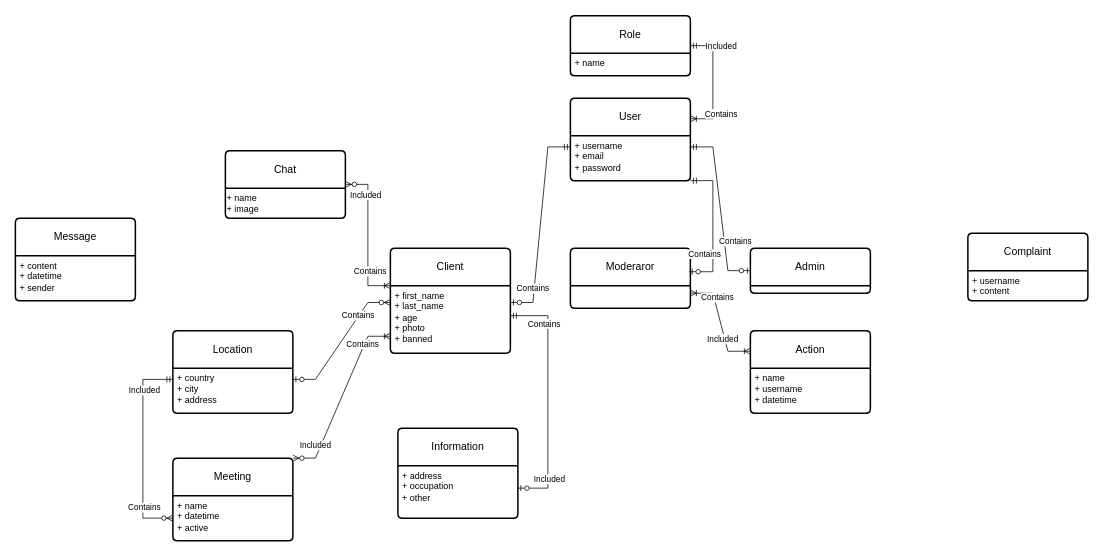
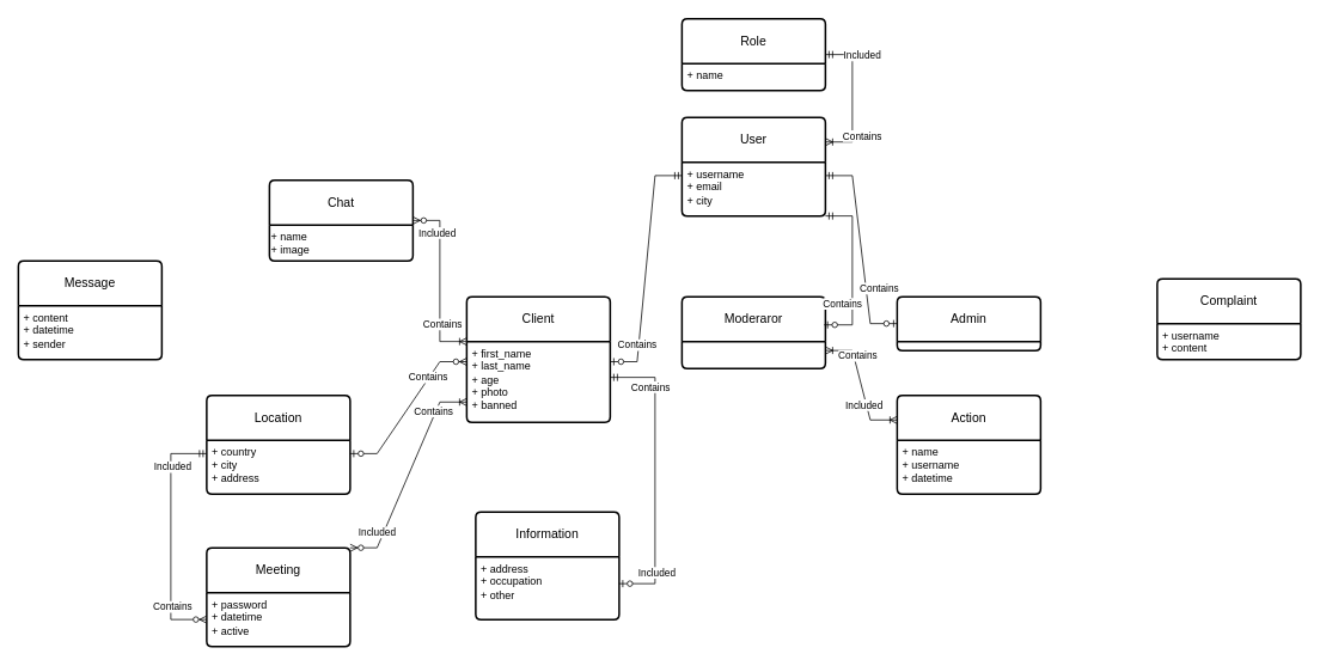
  <mxCell id="0" />
  <mxCell id="1" parent="0" />
  <mxCell id="2" value="Message" style="swimlane;childLayout=stackLayout;horizontal=1;startSize=50;horizontalStack=0;rounded=1;fontSize=14;fontStyle=0;strokeWidth=2;resizeParent=0;resizeLast=1;shadow=0;dashed=0;align=center;arcSize=4;whiteSpace=wrap;html=1;" parent="1" vertex="1"><mxGeometry x="20" y="290" width="160" height="110" as="geometry"><mxRectangle x="265" y="140" width="100" height="50" as="alternateBounds" /></mxGeometry></mxCell>
  <mxCell id="3" value="+ content&lt;br&gt;+ datetime&lt;br&gt;+ sender" style="align=left;strokeColor=none;fillColor=none;spacingLeft=4;fontSize=12;verticalAlign=top;resizable=0;rotatable=0;part=1;html=1;" parent="2" vertex="1"><mxGeometry y="50" width="160" height="60" as="geometry" /></mxCell>
  <mxCell id="4" value="Chat" style="swimlane;childLayout=stackLayout;horizontal=1;startSize=50;horizontalStack=0;rounded=1;fontSize=14;fontStyle=0;strokeWidth=2;resizeParent=0;resizeLast=1;shadow=0;dashed=0;align=center;arcSize=4;whiteSpace=wrap;html=1;" parent="1" vertex="1"><mxGeometry x="300" y="200" width="160" height="90" as="geometry" /></mxCell>
  <mxCell id="5" value="+ name&lt;br&gt;&lt;div style=&quot;&quot;&gt;&lt;span style=&quot;background-color: initial;&quot;&gt;+ image&lt;/span&gt;&lt;/div&gt;" style="text;html=1;align=left;verticalAlign=middle;resizable=0;points=[];autosize=1;strokeColor=none;fillColor=none;" parent="4" vertex="1"><mxGeometry y="50" width="160" height="40" as="geometry" /></mxCell>
  <mxCell id="6" value="Meeting" style="swimlane;childLayout=stackLayout;horizontal=1;startSize=50;horizontalStack=0;rounded=1;fontSize=14;fontStyle=0;strokeWidth=2;resizeParent=0;resizeLast=1;shadow=0;dashed=0;align=center;arcSize=4;whiteSpace=wrap;html=1;" parent="1" vertex="1"><mxGeometry x="230" y="610" width="160" height="110" as="geometry" /></mxCell>
- <mxCell id="7" value="+ name&lt;br&gt;+ datetime&lt;br&gt;+ active" style="align=left;strokeColor=none;fillColor=none;spacingLeft=4;fontSize=12;verticalAlign=top;resizable=0;rotatable=0;part=1;html=1;" parent="6" vertex="1"><mxGeometry y="50" width="160" height="60" as="geometry" /></mxCell>
+ <mxCell id="7" value="+ password&lt;br&gt;+ datetime&lt;br&gt;+ active" style="align=left;strokeColor=none;fillColor=none;spacingLeft=4;fontSize=12;verticalAlign=top;resizable=0;rotatable=0;part=1;html=1;" parent="6" vertex="1"><mxGeometry y="50" width="160" height="60" as="geometry" /></mxCell>
  <mxCell id="8" style="edgeStyle=orthogonalEdgeStyle;rounded=0;orthogonalLoop=1;jettySize=auto;html=1;exitX=0.5;exitY=1;exitDx=0;exitDy=0;" parent="6" source="7" target="7" edge="1"><mxGeometry relative="1" as="geometry" /></mxCell>
  <mxCell id="9" value="Location" style="swimlane;childLayout=stackLayout;horizontal=1;startSize=50;horizontalStack=0;rounded=1;fontSize=14;fontStyle=0;strokeWidth=2;resizeParent=0;resizeLast=1;shadow=0;dashed=0;align=center;arcSize=4;whiteSpace=wrap;html=1;" parent="1" vertex="1"><mxGeometry x="230" y="440" width="160" height="110" as="geometry" /></mxCell>
  <mxCell id="10" value="+ country&lt;br&gt;+ city&lt;br&gt;+ address" style="align=left;strokeColor=none;fillColor=none;spacingLeft=4;fontSize=12;verticalAlign=top;resizable=0;rotatable=0;part=1;html=1;" parent="9" vertex="1"><mxGeometry y="50" width="160" height="60" as="geometry" /></mxCell>
  <mxCell id="11" value="Role" style="swimlane;childLayout=stackLayout;horizontal=1;startSize=50;horizontalStack=0;rounded=1;fontSize=14;fontStyle=0;strokeWidth=2;resizeParent=0;resizeLast=1;shadow=0;dashed=0;align=center;arcSize=4;whiteSpace=wrap;html=1;" parent="1" vertex="1"><mxGeometry x="760" y="20" width="160" height="80" as="geometry" /></mxCell>
  <mxCell id="12" value="+ name" style="align=left;strokeColor=none;fillColor=none;spacingLeft=4;fontSize=12;verticalAlign=top;resizable=0;rotatable=0;part=1;html=1;" parent="11" vertex="1"><mxGeometry y="50" width="160" height="30" as="geometry" /></mxCell>
  <mxCell id="13" value="User" style="swimlane;childLayout=stackLayout;horizontal=1;startSize=50;horizontalStack=0;rounded=1;fontSize=14;fontStyle=0;strokeWidth=2;resizeParent=0;resizeLast=1;shadow=0;dashed=0;align=center;arcSize=4;whiteSpace=wrap;html=1;" parent="1" vertex="1"><mxGeometry x="760" y="130" width="160" height="110" as="geometry" /></mxCell>
- <mxCell id="14" value="+ username&lt;br&gt;+ email&lt;br&gt;+ password" style="align=left;strokeColor=none;fillColor=none;spacingLeft=4;fontSize=12;verticalAlign=top;resizable=0;rotatable=0;part=1;html=1;" parent="13" vertex="1"><mxGeometry y="50" width="160" height="60" as="geometry" /></mxCell>
+ <mxCell id="14" value="+ username&lt;br&gt;+ email&lt;br&gt;+ city" style="align=left;strokeColor=none;fillColor=none;spacingLeft=4;fontSize=12;verticalAlign=top;resizable=0;rotatable=0;part=1;html=1;" parent="13" vertex="1"><mxGeometry y="50" width="160" height="60" as="geometry" /></mxCell>
  <mxCell id="15" value="Admin" style="swimlane;childLayout=stackLayout;horizontal=1;startSize=50;horizontalStack=0;rounded=1;fontSize=14;fontStyle=0;strokeWidth=2;resizeParent=0;resizeLast=1;shadow=0;dashed=0;align=center;arcSize=4;whiteSpace=wrap;html=1;" parent="1" vertex="1"><mxGeometry x="1000" y="330" width="160" height="60" as="geometry" /></mxCell>
  <mxCell id="16" value="Moderaror" style="swimlane;childLayout=stackLayout;horizontal=1;startSize=50;horizontalStack=0;rounded=1;fontSize=14;fontStyle=0;strokeWidth=2;resizeParent=0;resizeLast=1;shadow=0;dashed=0;align=center;arcSize=4;whiteSpace=wrap;html=1;" parent="1" vertex="1"><mxGeometry x="760" y="330" width="160" height="80" as="geometry" /></mxCell>
  <mxCell id="17" value="Action" style="swimlane;childLayout=stackLayout;horizontal=1;startSize=50;horizontalStack=0;rounded=1;fontSize=14;fontStyle=0;strokeWidth=2;resizeParent=0;resizeLast=1;shadow=0;dashed=0;align=center;arcSize=4;whiteSpace=wrap;html=1;" parent="1" vertex="1"><mxGeometry x="1000" y="440" width="160" height="110" as="geometry" /></mxCell>
  <mxCell id="18" value="+ name&lt;br&gt;+ username&lt;br&gt;+ datetime" style="align=left;strokeColor=none;fillColor=none;spacingLeft=4;fontSize=12;verticalAlign=top;resizable=0;rotatable=0;part=1;html=1;" parent="17" vertex="1"><mxGeometry y="50" width="160" height="60" as="geometry" /></mxCell>
  <mxCell id="19" style="edgeStyle=orthogonalEdgeStyle;rounded=0;orthogonalLoop=1;jettySize=auto;html=1;exitX=0.5;exitY=1;exitDx=0;exitDy=0;" parent="17" source="18" target="18" edge="1"><mxGeometry relative="1" as="geometry" /></mxCell>
  <mxCell id="20" value="Client" style="swimlane;childLayout=stackLayout;horizontal=1;startSize=50;horizontalStack=0;rounded=1;fontSize=14;fontStyle=0;strokeWidth=2;resizeParent=0;resizeLast=1;shadow=0;dashed=0;align=center;arcSize=4;whiteSpace=wrap;html=1;" parent="1" vertex="1"><mxGeometry x="520" y="330" width="160" height="140" as="geometry" /></mxCell>
  <mxCell id="21" value="+ first_name&lt;br&gt;+ last_name&lt;br&gt;+ age&lt;br&gt;+ photo&lt;br&gt;+ banned" style="align=left;strokeColor=none;fillColor=none;spacingLeft=4;fontSize=12;verticalAlign=top;resizable=0;rotatable=0;part=1;html=1;" parent="20" vertex="1"><mxGeometry y="50" width="160" height="90" as="geometry" /></mxCell>
  <mxCell id="22" value="Complaint" style="swimlane;childLayout=stackLayout;horizontal=1;startSize=50;horizontalStack=0;rounded=1;fontSize=14;fontStyle=0;strokeWidth=2;resizeParent=0;resizeLast=1;shadow=0;dashed=0;align=center;arcSize=4;whiteSpace=wrap;html=1;" parent="1" vertex="1"><mxGeometry x="1290" y="310" width="160" height="90" as="geometry" /></mxCell>
  <mxCell id="23" value="+ username&lt;br&gt;+ content" style="align=left;strokeColor=none;fillColor=none;spacingLeft=4;fontSize=12;verticalAlign=top;resizable=0;rotatable=0;part=1;html=1;" parent="22" vertex="1"><mxGeometry y="50" width="160" height="40" as="geometry" /></mxCell>
  <mxCell id="24" value="" style="edgeStyle=entityRelationEdgeStyle;fontSize=12;html=1;endArrow=ERoneToMany;startArrow=ERmandOne;rounded=0;exitX=1;exitY=0.5;exitDx=0;exitDy=0;entryX=1;entryY=0.25;entryDx=0;entryDy=0;" parent="1" source="11" target="13" edge="1"><mxGeometry width="100" height="100" relative="1" as="geometry"><mxPoint x="610" y="160" as="sourcePoint" /><mxPoint x="1070" y="100" as="targetPoint" /></mxGeometry></mxCell>
  <mxCell id="25" value="Contains" style="edgeLabel;html=1;align=center;verticalAlign=middle;resizable=0;points=[];" parent="24" vertex="1" connectable="0"><mxGeometry x="-0.641" relative="1" as="geometry"><mxPoint x="12" y="90" as="offset" /></mxGeometry></mxCell>
  <mxCell id="26" value="Included" style="edgeLabel;html=1;align=center;verticalAlign=middle;resizable=0;points=[];" parent="24" vertex="1" connectable="0"><mxGeometry x="0.553" y="2" relative="1" as="geometry"><mxPoint x="8" y="-92" as="offset" /></mxGeometry></mxCell>
  <mxCell id="27" value="" style="edgeStyle=entityRelationEdgeStyle;fontSize=12;html=1;endArrow=ERoneToMany;startArrow=ERoneToMany;rounded=0;entryX=1;entryY=0.75;entryDx=0;entryDy=0;exitX=0;exitY=0.25;exitDx=0;exitDy=0;" parent="1" source="17" target="16" edge="1"><mxGeometry width="100" height="100" relative="1" as="geometry"><mxPoint x="740" y="630" as="sourcePoint" /><mxPoint x="920" y="415" as="targetPoint" /></mxGeometry></mxCell>
  <mxCell id="28" value="Contains" style="edgeLabel;html=1;align=center;verticalAlign=middle;resizable=0;points=[];" parent="27" vertex="1" connectable="0"><mxGeometry x="0.72" y="1" relative="1" as="geometry"><mxPoint x="15" y="4" as="offset" /></mxGeometry></mxCell>
  <mxCell id="29" value="Included" style="edgeLabel;html=1;align=center;verticalAlign=middle;resizable=0;points=[];" parent="27" vertex="1" connectable="0"><mxGeometry x="-0.628" y="2" relative="1" as="geometry"><mxPoint x="-12" y="-19" as="offset" /></mxGeometry></mxCell>
  <mxCell id="30" value="" style="edgeStyle=entityRelationEdgeStyle;fontSize=12;html=1;endArrow=ERoneToMany;startArrow=ERzeroToMany;rounded=0;exitX=1;exitY=0;exitDx=0;exitDy=0;entryX=0;entryY=0.75;entryDx=0;entryDy=0;" parent="1" source="6" target="21" edge="1"><mxGeometry width="100" height="100" relative="1" as="geometry"><mxPoint x="430" y="600" as="sourcePoint" /><mxPoint x="530" y="500" as="targetPoint" /></mxGeometry></mxCell>
  <mxCell id="31" value="Contains" style="edgeLabel;html=1;align=center;verticalAlign=middle;resizable=0;points=[];" parent="30" vertex="1" connectable="0"><mxGeometry x="0.764" relative="1" as="geometry"><mxPoint x="-10" y="10" as="offset" /></mxGeometry></mxCell>
  <mxCell id="32" value="Included" style="edgeLabel;html=1;align=center;verticalAlign=middle;resizable=0;points=[];" parent="30" vertex="1" connectable="0"><mxGeometry x="-0.754" y="-1" relative="1" as="geometry"><mxPoint y="-19" as="offset" /></mxGeometry></mxCell>
  <mxCell id="33" value="" style="edgeStyle=entityRelationEdgeStyle;fontSize=12;html=1;endArrow=ERoneToMany;startArrow=ERzeroToMany;rounded=0;exitX=1;exitY=0.5;exitDx=0;exitDy=0;entryX=0;entryY=0;entryDx=0;entryDy=0;" parent="1" source="4" target="21" edge="1"><mxGeometry width="100" height="100" relative="1" as="geometry"><mxPoint x="450" y="225" as="sourcePoint" /><mxPoint x="510" y="460" as="targetPoint" /><Array as="points"><mxPoint x="480" y="250" /></Array></mxGeometry></mxCell>
  <mxCell id="34" value="Contains" style="edgeLabel;html=1;align=center;verticalAlign=middle;resizable=0;points=[];" parent="33" vertex="1" connectable="0"><mxGeometry x="0.709" y="-2" relative="1" as="geometry"><mxPoint y="-22" as="offset" /></mxGeometry></mxCell>
  <mxCell id="35" value="Included" style="edgeLabel;html=1;align=center;verticalAlign=middle;resizable=0;points=[];" parent="33" vertex="1" connectable="0"><mxGeometry x="-0.721" y="2" relative="1" as="geometry"><mxPoint x="-1" y="15" as="offset" /></mxGeometry></mxCell>
  <mxCell id="36" value="" style="edgeStyle=entityRelationEdgeStyle;fontSize=12;html=1;endArrow=ERzeroToMany;startArrow=ERzeroToOne;rounded=0;entryX=0;entryY=0.25;entryDx=0;entryDy=0;exitX=1;exitY=0.25;exitDx=0;exitDy=0;" parent="1" source="10" target="21" edge="1"><mxGeometry width="100" height="100" relative="1" as="geometry"><mxPoint x="80" y="680" as="sourcePoint" /><mxPoint x="180" y="580" as="targetPoint" /></mxGeometry></mxCell>
  <mxCell id="37" value="Contains" style="edgeLabel;html=1;align=center;verticalAlign=middle;resizable=0;points=[];" parent="36" vertex="1" connectable="0"><mxGeometry x="0.652" y="1" relative="1" as="geometry"><mxPoint x="-11" y="16" as="offset" /></mxGeometry></mxCell>
  <mxCell id="38" value="" style="fontSize=12;html=1;endArrow=ERzeroToMany;startArrow=ERmandOne;rounded=0;exitX=0;exitY=0.25;exitDx=0;exitDy=0;edgeStyle=elbowEdgeStyle;entryX=0;entryY=0.5;entryDx=0;entryDy=0;" parent="1" source="10" target="7" edge="1"><mxGeometry width="100" height="100" relative="1" as="geometry"><mxPoint x="170" y="560" as="sourcePoint" /><mxPoint x="220" y="720" as="targetPoint" /><Array as="points"><mxPoint x="190" y="610" /></Array></mxGeometry></mxCell>
  <mxCell id="39" value="Contains" style="edgeLabel;html=1;align=center;verticalAlign=middle;resizable=0;points=[];" parent="38" vertex="1" connectable="0"><mxGeometry x="0.726" y="-1" relative="1" as="geometry"><mxPoint x="-3" y="-16" as="offset" /></mxGeometry></mxCell>
  <mxCell id="40" value="Included" style="edgeLabel;html=1;align=center;verticalAlign=middle;resizable=0;points=[];" parent="38" vertex="1" connectable="0"><mxGeometry x="-0.704" y="-1" relative="1" as="geometry"><mxPoint y="15" as="offset" /></mxGeometry></mxCell>
  <mxCell id="41" value="Information" style="swimlane;childLayout=stackLayout;horizontal=1;startSize=50;horizontalStack=0;rounded=1;fontSize=14;fontStyle=0;strokeWidth=2;resizeParent=0;resizeLast=1;shadow=0;dashed=0;align=center;arcSize=4;whiteSpace=wrap;html=1;" parent="1" vertex="1"><mxGeometry x="530" y="570" width="160" height="120" as="geometry" /></mxCell>
  <mxCell id="42" value="+ address&lt;br&gt;+ occupation&lt;br&gt;+ other" style="align=left;strokeColor=none;fillColor=none;spacingLeft=4;fontSize=12;verticalAlign=top;resizable=0;rotatable=0;part=1;html=1;" parent="41" vertex="1"><mxGeometry y="50" width="160" height="70" as="geometry" /></mxCell>
  <mxCell id="43" style="edgeStyle=orthogonalEdgeStyle;rounded=0;orthogonalLoop=1;jettySize=auto;html=1;exitX=0.5;exitY=1;exitDx=0;exitDy=0;" parent="41" source="42" target="42" edge="1"><mxGeometry relative="1" as="geometry" /></mxCell>
  <mxCell id="44" value="" style="edgeStyle=orthogonalEdgeStyle;fontSize=12;html=1;endArrow=ERzeroToOne;startArrow=ERmandOne;rounded=0;exitX=1;exitY=0.5;exitDx=0;exitDy=0;entryX=1;entryY=0.5;entryDx=0;entryDy=0;" parent="1" edge="1"><mxGeometry width="100" height="100" relative="1" as="geometry"><mxPoint x="680" y="420" as="sourcePoint" /><mxPoint x="690" y="650" as="targetPoint" /><Array as="points"><mxPoint x="730" y="420" /><mxPoint x="730" y="650" /></Array></mxGeometry></mxCell>
  <mxCell id="45" value="Contains" style="edgeLabel;html=1;align=center;verticalAlign=middle;resizable=0;points=[];" parent="44" vertex="1" connectable="0"><mxGeometry x="-0.785" y="-2" relative="1" as="geometry"><mxPoint x="10" y="8" as="offset" /></mxGeometry></mxCell>
  <mxCell id="46" value="Included" style="edgeLabel;html=1;align=center;verticalAlign=middle;resizable=0;points=[];" parent="44" vertex="1" connectable="0"><mxGeometry x="0.734" y="1" relative="1" as="geometry"><mxPoint y="-10" as="offset" /></mxGeometry></mxCell>
  <mxCell id="47" value="" style="edgeStyle=entityRelationEdgeStyle;fontSize=12;html=1;endArrow=ERzeroToOne;startArrow=ERmandOne;rounded=0;entryX=1;entryY=0.25;entryDx=0;entryDy=0;exitX=0;exitY=0.25;exitDx=0;exitDy=0;" edge="1" parent="1" source="14" target="21"><mxGeometry width="100" height="100" relative="1" as="geometry"><mxPoint x="630" y="290" as="sourcePoint" /><mxPoint x="730" y="190" as="targetPoint" /></mxGeometry></mxCell>
  <mxCell id="48" value="Contains" style="edgeLabel;html=1;align=center;verticalAlign=middle;resizable=0;points=[];" vertex="1" connectable="0" parent="47"><mxGeometry x="0.65" y="-2" relative="1" as="geometry"><mxPoint y="-1" as="offset" /></mxGeometry></mxCell>
  <mxCell id="49" value="" style="edgeStyle=entityRelationEdgeStyle;fontSize=12;html=1;endArrow=ERzeroToOne;startArrow=ERmandOne;rounded=0;entryX=0;entryY=0.5;entryDx=0;entryDy=0;exitX=1;exitY=0.25;exitDx=0;exitDy=0;" edge="1" parent="1" source="14" target="15"><mxGeometry width="100" height="100" relative="1" as="geometry"><mxPoint x="1000" y="290" as="sourcePoint" /><mxPoint x="1100" y="190" as="targetPoint" /></mxGeometry></mxCell>
  <mxCell id="50" value="Contains" style="edgeLabel;html=1;align=center;verticalAlign=middle;resizable=0;points=[];" vertex="1" connectable="0" parent="49"><mxGeometry x="0.719" y="-2" relative="1" as="geometry"><mxPoint x="12" y="-38" as="offset" /></mxGeometry></mxCell>
  <mxCell id="51" value="" style="edgeStyle=elbowEdgeStyle;fontSize=12;html=1;endArrow=ERzeroToOne;startArrow=ERmandOne;rounded=0;entryX=0.99;entryY=0.393;entryDx=0;entryDy=0;entryPerimeter=0;exitX=1;exitY=1;exitDx=0;exitDy=0;" edge="1" parent="1" source="14" target="16"><mxGeometry width="100" height="100" relative="1" as="geometry"><mxPoint x="780" y="340" as="sourcePoint" /><mxPoint x="880" y="240" as="targetPoint" /><Array as="points"><mxPoint x="950" y="290" /></Array></mxGeometry></mxCell>
  <mxCell id="52" value="Contains" style="edgeLabel;html=1;align=center;verticalAlign=middle;resizable=0;points=[];" vertex="1" connectable="0" parent="51"><mxGeometry x="0.78" y="-1" relative="1" as="geometry"><mxPoint y="-23" as="offset" /></mxGeometry></mxCell>
